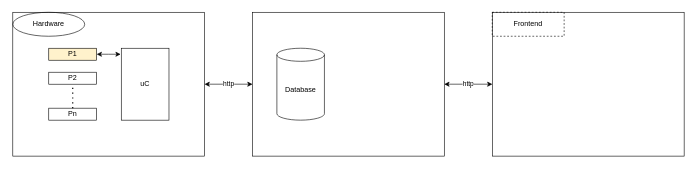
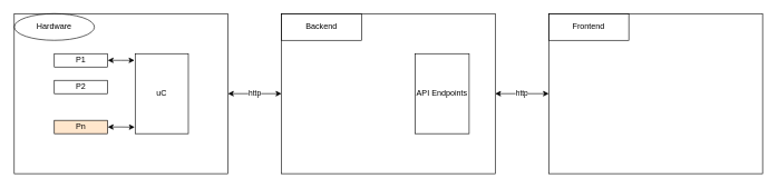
  <mxCell id="0" />
  <mxCell id="1" parent="0" />
  <mxCell id="2" value="http" style="edgeStyle=none;html=1;startArrow=classic;startFill=1;" parent="1" source="3" target="18" edge="1"><mxGeometry relative="1" as="geometry" /></mxCell>
  <mxCell id="3" value="" style="rounded=0;whiteSpace=wrap;html=1;fillColor=default;" parent="1" vertex="1"><mxGeometry x="420" y="20" width="320" height="240" as="geometry" /></mxCell>
- <mxCell id="4" value="Database" style="shape=cylinder3;whiteSpace=wrap;html=1;boundedLbl=1;backgroundOutline=1;size=10.905;" parent="1" vertex="1"><mxGeometry x="460.65" y="80" width="79.35" height="120" as="geometry" /></mxCell>
+ <mxCell id="5" value="API Endpoints" style="rounded=0;whiteSpace=wrap;html=1;" parent="1" vertex="1"><mxGeometry x="620" y="80" width="81" height="120" as="geometry" /></mxCell>
  <mxCell id="6" value="http" style="edgeStyle=orthogonalEdgeStyle;rounded=0;orthogonalLoop=1;jettySize=auto;html=1;exitX=1;exitY=0.5;exitDx=0;exitDy=0;entryX=0;entryY=0.5;entryDx=0;entryDy=0;startArrow=classic;startFill=1;" parent="1" source="7" target="3" edge="1"><mxGeometry relative="1" as="geometry" /></mxCell>
  <mxCell id="7" value="" style="rounded=0;whiteSpace=wrap;html=1;" parent="1" vertex="1"><mxGeometry x="20" y="20" width="320" height="240" as="geometry" /></mxCell>
+ <mxCell id="8" value="Backend" style="rounded=0;whiteSpace=wrap;html=1;strokeColor=default;fillColor=none;" parent="1" vertex="1"><mxGeometry x="420" y="20" width="120" height="40" as="geometry" /></mxCell>
  <mxCell id="9" value="Hardware" style="ellipse;whiteSpace=wrap;html=1;strokeColor=default;fillColor=none;" parent="1" vertex="1"><mxGeometry x="20" y="20" width="120" height="40" as="geometry" /></mxCell>
  <mxCell id="10" value="" style="group" parent="1" vertex="1" connectable="0"><mxGeometry x="80" y="80" width="200.62" height="120" as="geometry" /></mxCell>
  <mxCell id="11" value="uC" style="rounded=0;whiteSpace=wrap;html=1;" parent="10" vertex="1"><mxGeometry x="121" width="79.62" height="120" as="geometry" /></mxCell>
- <mxCell id="12" value="P1" style="rounded=0;whiteSpace=wrap;html=1;fillColor=#fff2cc;" parent="10" vertex="1"><mxGeometry width="80" height="20" as="geometry" /></mxCell>
+ <mxCell id="12" value="P1" style="rounded=0;whiteSpace=wrap;html=1;" parent="10" vertex="1"><mxGeometry width="80" height="20" as="geometry" /></mxCell>
  <mxCell id="13" value="P2" style="rounded=0;whiteSpace=wrap;html=1;" parent="10" vertex="1"><mxGeometry y="40" width="80" height="20" as="geometry" /></mxCell>
- <mxCell id="14" value="Pn" style="rounded=0;whiteSpace=wrap;html=1;" parent="10" vertex="1"><mxGeometry y="100" width="80" height="20" as="geometry" /></mxCell>
- <mxCell id="15" value="" style="endArrow=none;dashed=1;html=1;dashPattern=1 3;strokeWidth=2;rounded=0;entryX=0.5;entryY=1;entryDx=0;entryDy=0;exitX=0.5;exitY=0;exitDx=0;exitDy=0;" parent="10" source="14" target="13" edge="1"><mxGeometry width="50" height="50" relative="1" as="geometry"><mxPoint x="30" y="140" as="sourcePoint" /><mxPoint x="80" y="90" as="targetPoint" /></mxGeometry></mxCell>
+ <mxCell id="14" value="Pn" style="rounded=0;whiteSpace=wrap;html=1;fillColor=#ffe6cc;" parent="10" vertex="1"><mxGeometry y="100" width="80" height="20" as="geometry" /></mxCell>
  <mxCell id="16" style="edgeStyle=orthogonalEdgeStyle;rounded=0;orthogonalLoop=1;jettySize=auto;html=1;exitX=1;exitY=0.5;exitDx=0;exitDy=0;startArrow=classic;startFill=1;" parent="10" source="12" edge="1"><mxGeometry relative="1" as="geometry"><mxPoint x="120" y="10" as="targetPoint" /></mxGeometry></mxCell>
+ <mxCell id="17" style="edgeStyle=orthogonalEdgeStyle;rounded=0;orthogonalLoop=1;jettySize=auto;html=1;exitX=1;exitY=0.5;exitDx=0;exitDy=0;entryX=-0.008;entryY=0.919;entryDx=0;entryDy=0;entryPerimeter=0;startArrow=classic;startFill=1;" parent="10" source="14" target="11" edge="1"><mxGeometry relative="1" as="geometry" /></mxCell>
  <mxCell id="18" value="" style="rounded=0;whiteSpace=wrap;html=1;fillColor=default;" parent="1" vertex="1"><mxGeometry x="820.24" y="20" width="320" height="240" as="geometry" /></mxCell>
- <mxCell id="19" value="Frontend" style="rounded=0;whiteSpace=wrap;html=1;strokeColor=default;fillColor=none;dashed=1;" parent="1" vertex="1"><mxGeometry x="820" y="20" width="120" height="40" as="geometry" /></mxCell>
+ <mxCell id="19" value="Frontend" style="rounded=0;whiteSpace=wrap;html=1;strokeColor=default;fillColor=none;" parent="1" vertex="1"><mxGeometry x="820" y="20" width="120" height="40" as="geometry" /></mxCell>
